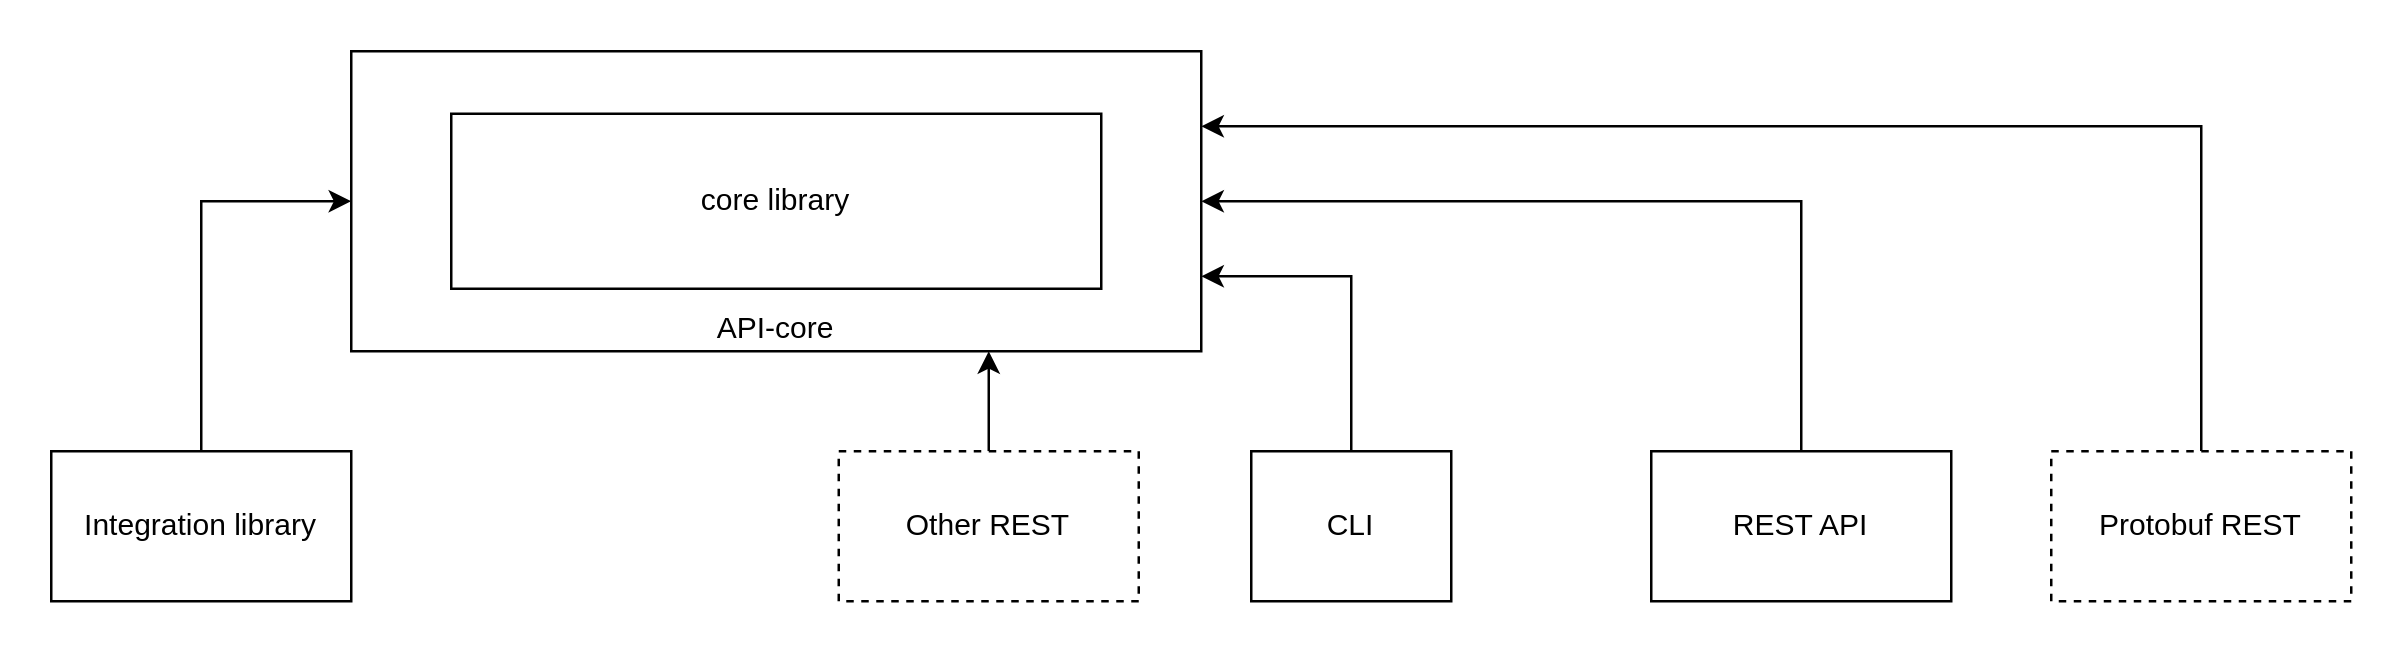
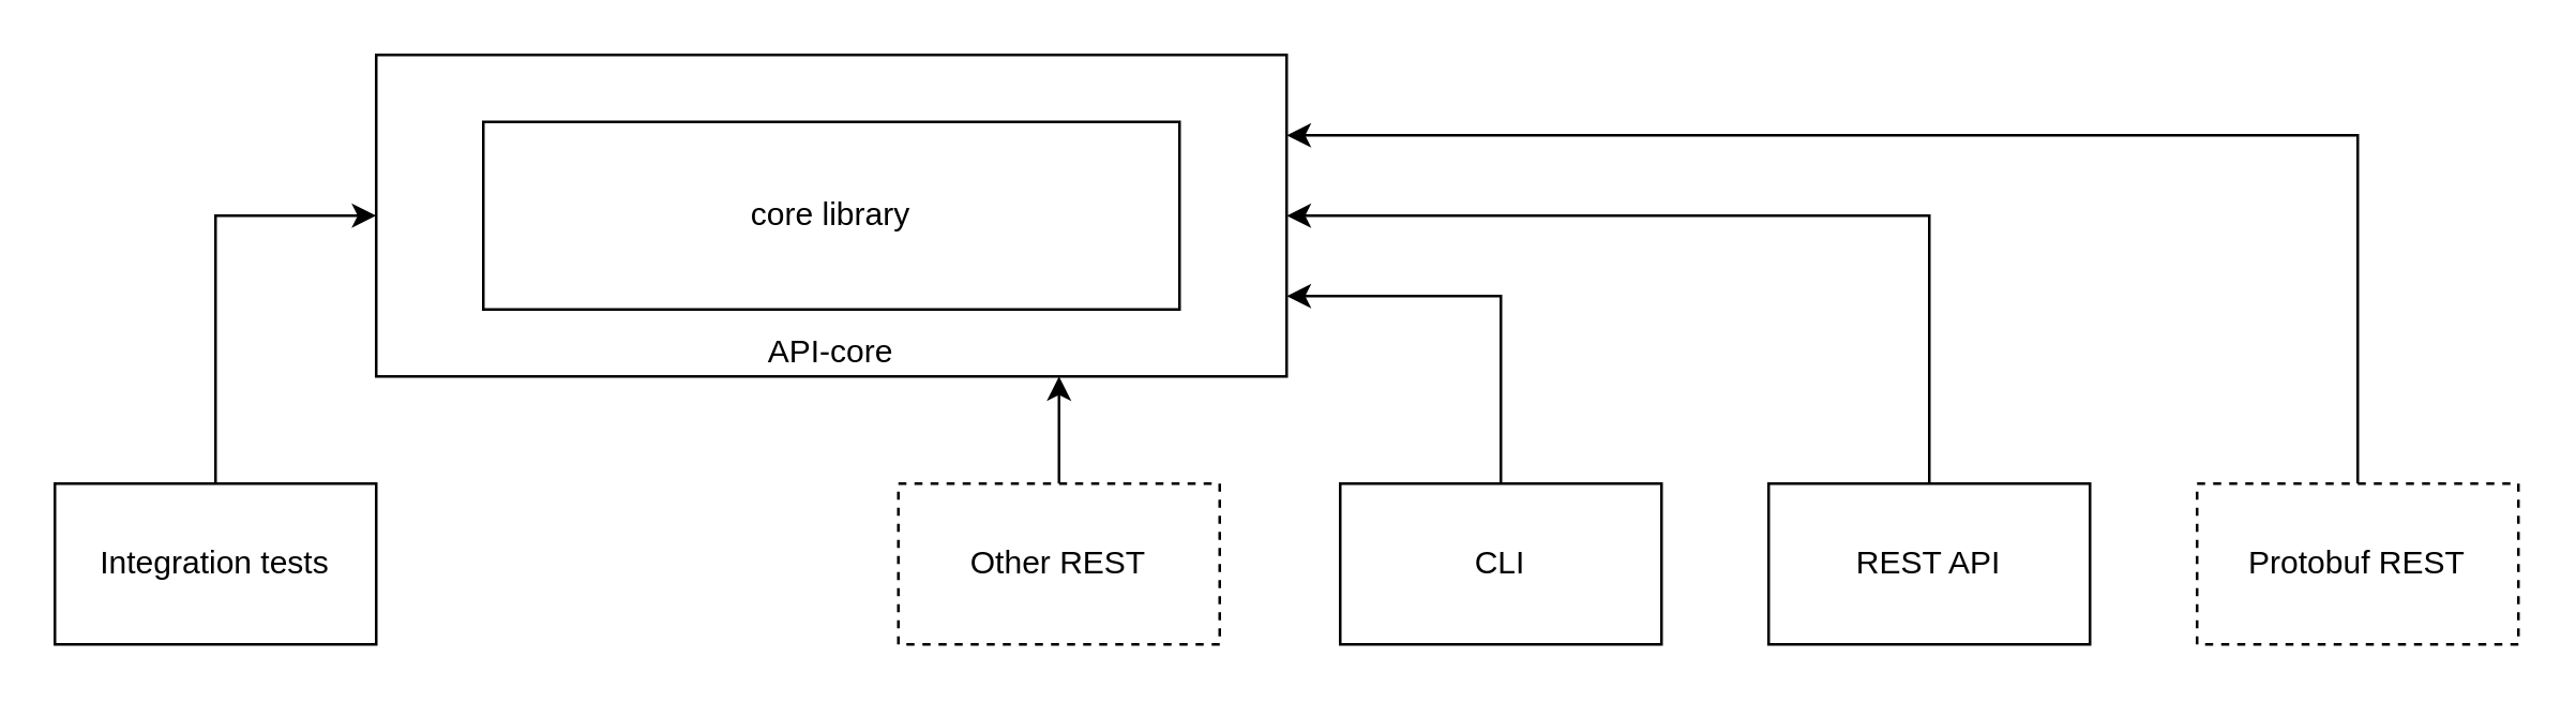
  <mxCell id="0" />
  <mxCell id="1" parent="0" />
  <mxCell id="2" value="&lt;br&gt;&lt;br&gt;&lt;br&gt;&lt;br&gt;&lt;br&gt;&lt;br&gt;&lt;br&gt;API-core" style="rounded=0;whiteSpace=wrap;html=1;" vertex="1" parent="1"><mxGeometry x="140" y="20" width="340" height="120" as="geometry" /></mxCell>
  <mxCell id="3" value="core library" style="rounded=0;whiteSpace=wrap;html=1;" vertex="1" parent="1"><mxGeometry x="180" y="45" width="260" height="70" as="geometry" /></mxCell>
  <mxCell id="4" style="edgeStyle=orthogonalEdgeStyle;rounded=0;orthogonalLoop=1;jettySize=auto;html=1;exitX=0.5;exitY=0;exitDx=0;exitDy=0;entryX=0;entryY=0.5;entryDx=0;entryDy=0;" edge="1" parent="1" source="5" target="2"><mxGeometry relative="1" as="geometry" /></mxCell>
- <mxCell id="5" value="Integration library" style="rounded=0;whiteSpace=wrap;html=1;" vertex="1" parent="1"><mxGeometry x="20" y="180" width="120" height="60" as="geometry" /></mxCell>
+ <mxCell id="5" value="Integration tests" style="rounded=0;whiteSpace=wrap;html=1;" vertex="1" parent="1"><mxGeometry x="20" y="180" width="120" height="60" as="geometry" /></mxCell>
  <mxCell id="6" style="edgeStyle=orthogonalEdgeStyle;rounded=0;orthogonalLoop=1;jettySize=auto;html=1;exitX=0.5;exitY=0;exitDx=0;exitDy=0;entryX=1;entryY=0.75;entryDx=0;entryDy=0;" edge="1" parent="1" source="7" target="2"><mxGeometry relative="1" as="geometry" /></mxCell>
- <mxCell id="7" value="CLI" style="rounded=0;whiteSpace=wrap;html=1;" vertex="1" parent="1"><mxGeometry x="500" y="180" width="80" height="60" as="geometry" /></mxCell>
+ <mxCell id="7" value="CLI" style="rounded=0;whiteSpace=wrap;html=1;" vertex="1" parent="1"><mxGeometry x="500" y="180" width="120" height="60" as="geometry" /></mxCell>
  <mxCell id="8" style="edgeStyle=orthogonalEdgeStyle;rounded=0;orthogonalLoop=1;jettySize=auto;html=1;exitX=0.5;exitY=0;exitDx=0;exitDy=0;entryX=1;entryY=0.5;entryDx=0;entryDy=0;" edge="1" parent="1" source="9" target="2"><mxGeometry relative="1" as="geometry" /></mxCell>
  <mxCell id="9" value="REST API" style="rounded=0;whiteSpace=wrap;html=1;" vertex="1" parent="1"><mxGeometry x="660" y="180" width="120" height="60" as="geometry" /></mxCell>
  <mxCell id="10" style="edgeStyle=orthogonalEdgeStyle;rounded=0;orthogonalLoop=1;jettySize=auto;html=1;exitX=0.5;exitY=0;exitDx=0;exitDy=0;entryX=1;entryY=0.25;entryDx=0;entryDy=0;" edge="1" parent="1" source="11" target="2"><mxGeometry relative="1" as="geometry" /></mxCell>
  <mxCell id="11" value="Protobuf REST" style="rounded=0;whiteSpace=wrap;html=1;dashed=1;" vertex="1" parent="1"><mxGeometry x="820" y="180" width="120" height="60" as="geometry" /></mxCell>
  <mxCell id="12" style="edgeStyle=orthogonalEdgeStyle;rounded=0;orthogonalLoop=1;jettySize=auto;html=1;exitX=0.5;exitY=0;exitDx=0;exitDy=0;entryX=0.75;entryY=1;entryDx=0;entryDy=0;" edge="1" parent="1" source="13" target="2"><mxGeometry relative="1" as="geometry" /></mxCell>
  <mxCell id="13" value="Other REST" style="rounded=0;whiteSpace=wrap;html=1;dashed=1;" vertex="1" parent="1"><mxGeometry x="335" y="180" width="120" height="60" as="geometry" /></mxCell>
